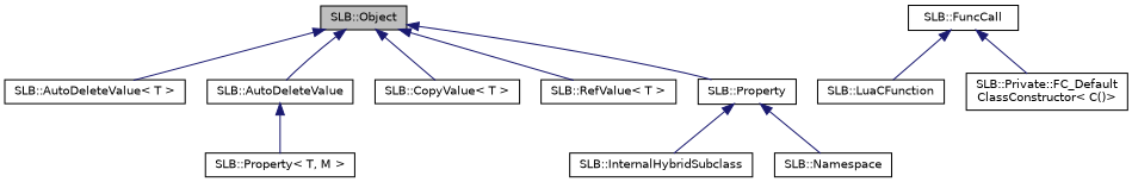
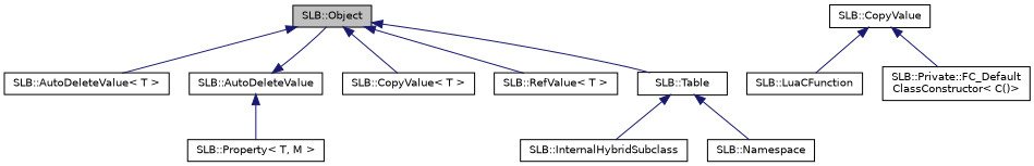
  digraph {
    rankdir=TB
    node [color=black fillcolor=white fontname=Helvetica fontsize=10 shape=record style=filled]
    edge [color=midnightblue dir=back fontname=Helvetica fontsize=10 labelfontname=Helvetica labelfontsize=10 style=solid]
    n1 [fillcolor=grey75 fontcolor=black height=0.2 label="SLB::Object" width=0.4]
    n2 [height=0.2 label="SLB::AutoDeleteValue\< T \>" width=0.4]
    n3 [height=0.2 label="SLB::AutoDeleteValue" width=0.4]
    n4 [height=0.2 label="SLB::CopyValue\< T \>" width=0.4]
    n5 [height=0.2 label="SLB::RefValue\< T \>" width=0.4]
-   n6 [height=0.2 label="SLB::Property" width=0.4]
+   n6 [height=0.2 label="SLB::Table" width=0.4]
    n7 [height=0.2 label="SLB::Property\< T, M \>" width=0.4]
-   n8 [height=0.2 label="SLB::FuncCall" width=0.4]
+   n8 [height=0.2 label="SLB::CopyValue" width=0.4]
    n9 [height=0.2 label="SLB::LuaCFunction" width=0.4]
    n10 [height=0.2 label="SLB::Private::FC_Default\lClassConstructor\< C()\>" width=0.4]
    n11 [height=0.2 label="SLB::InternalHybridSubclass" width=0.4]
    n12 [height=0.2 label="SLB::Namespace" width=0.4]
    n1 -> n2
-   n1 -> n3
+   n3 -> n1
    n1 -> n4
    n1 -> n5
    n1 -> n6
    n3 -> n7
    n6 -> n11
    n6 -> n12
    n8 -> n9
    n8 -> n10
  }
